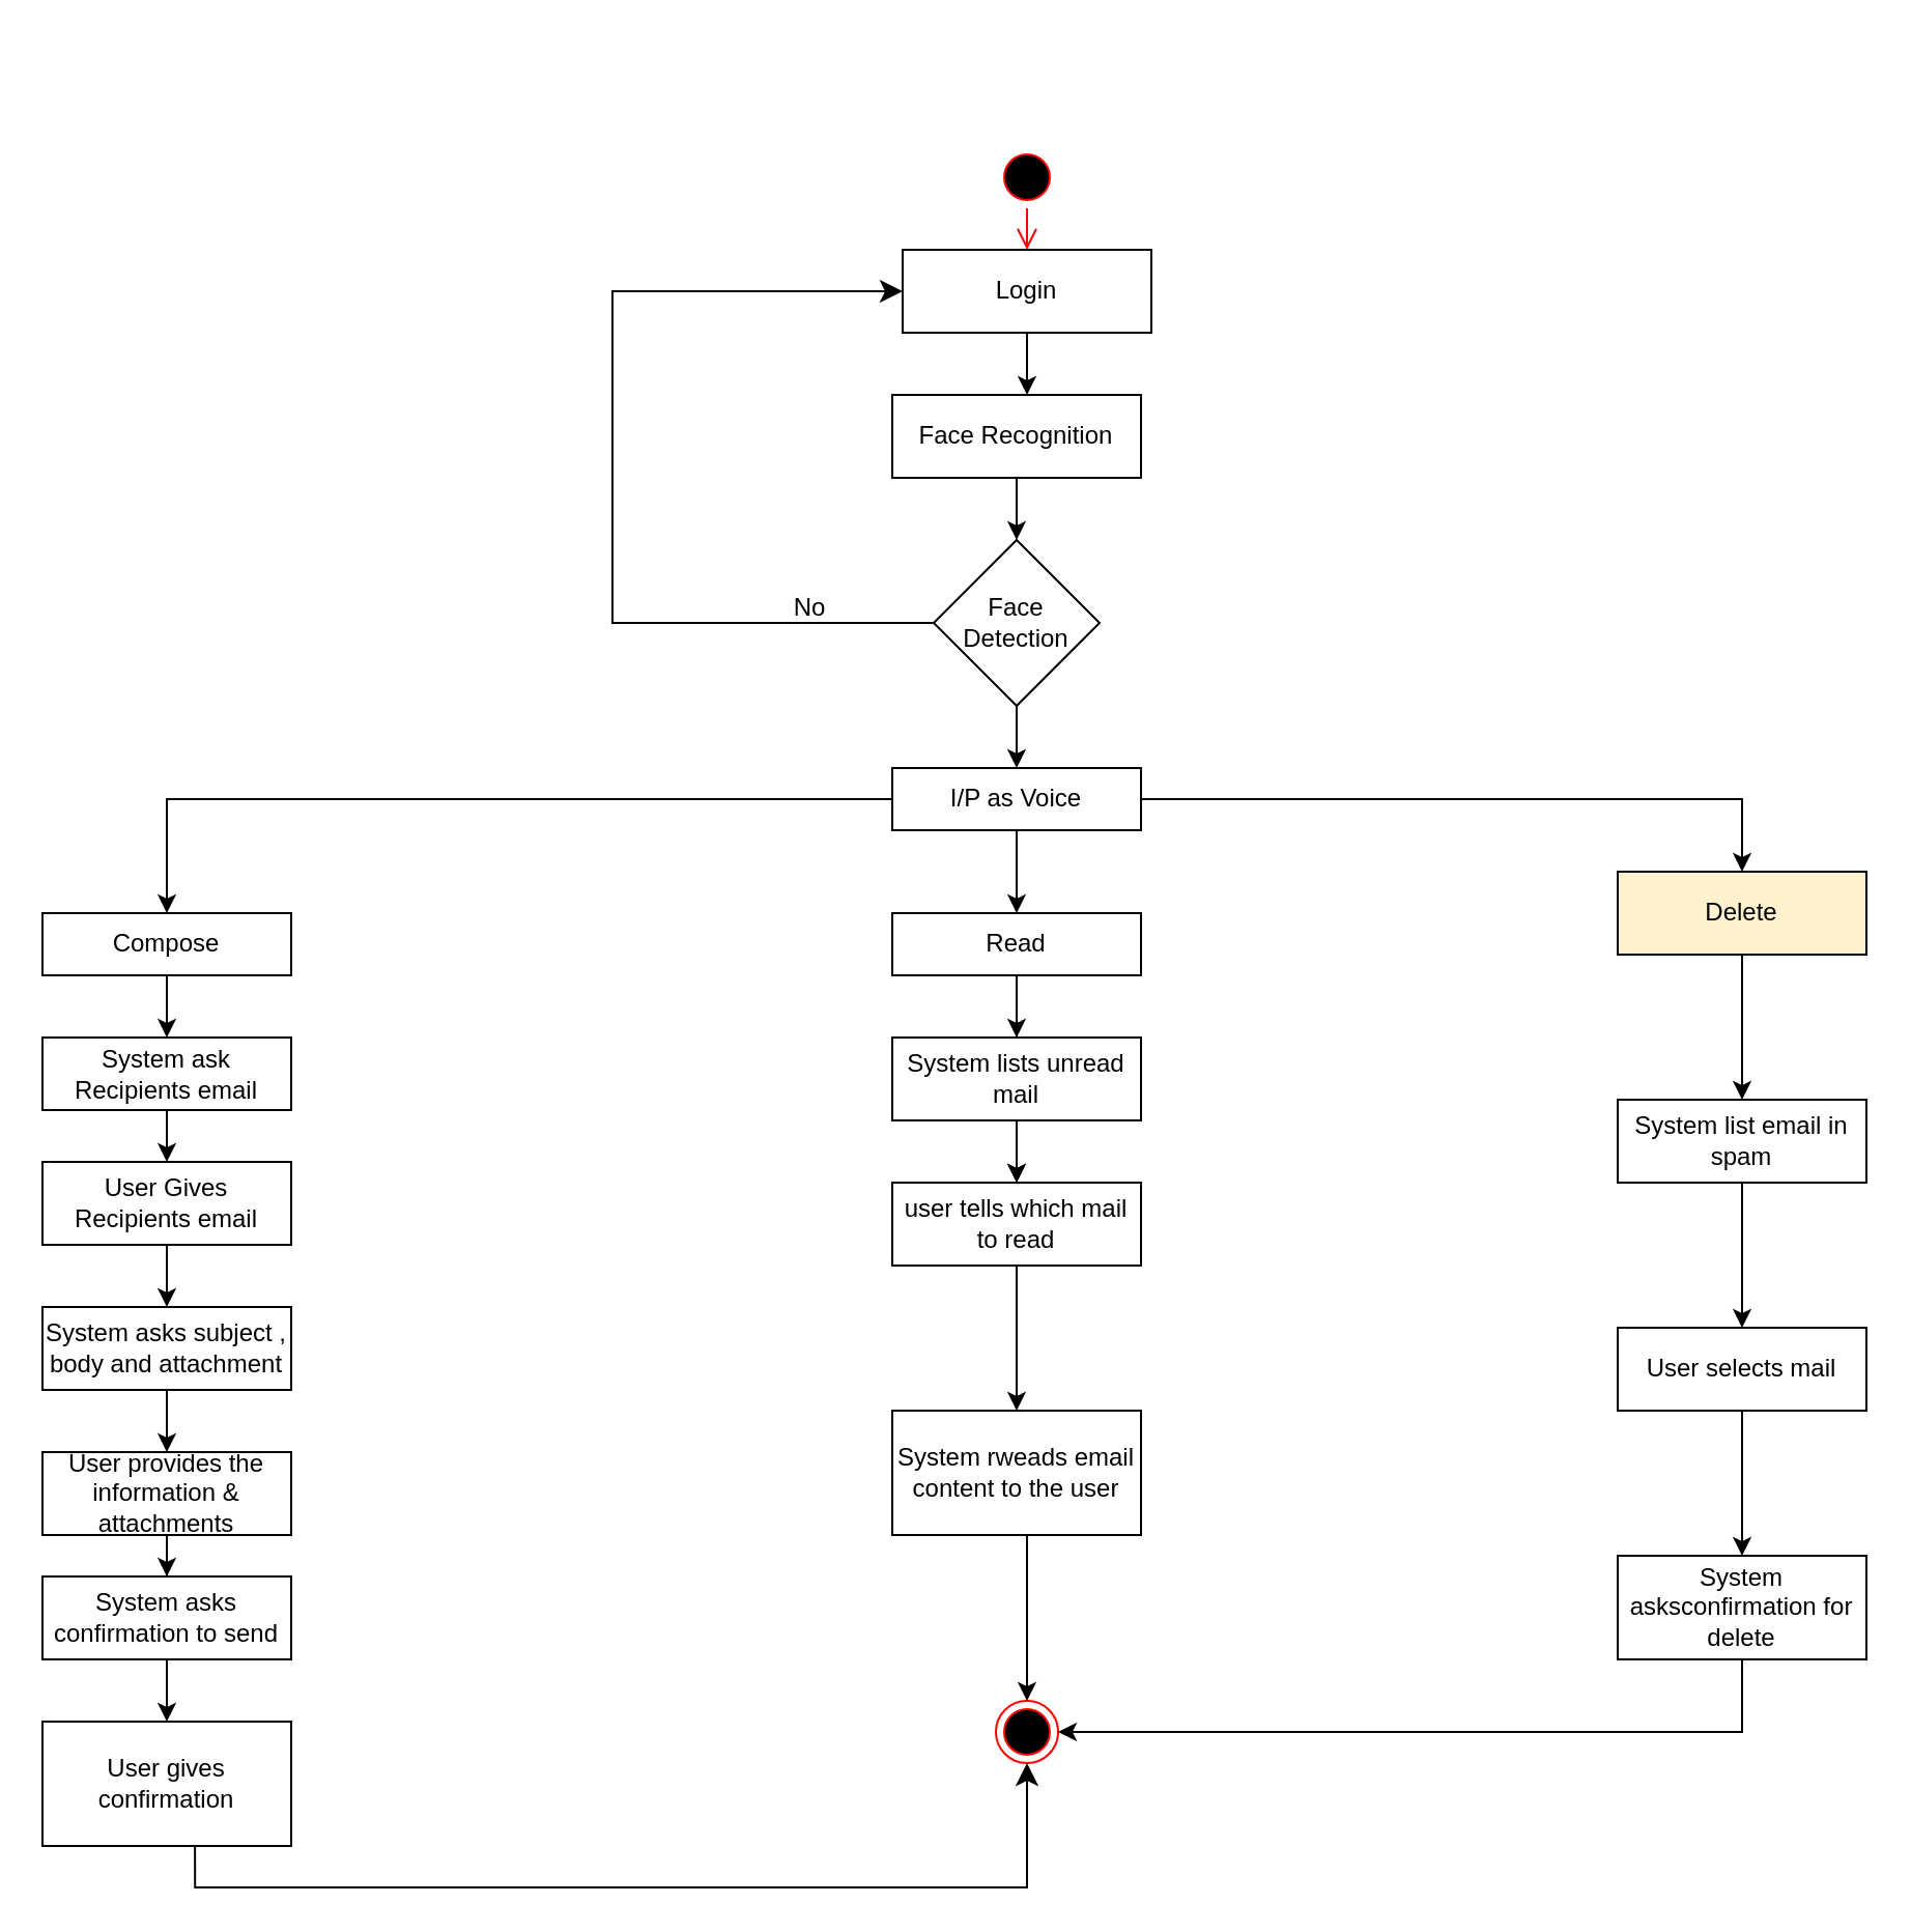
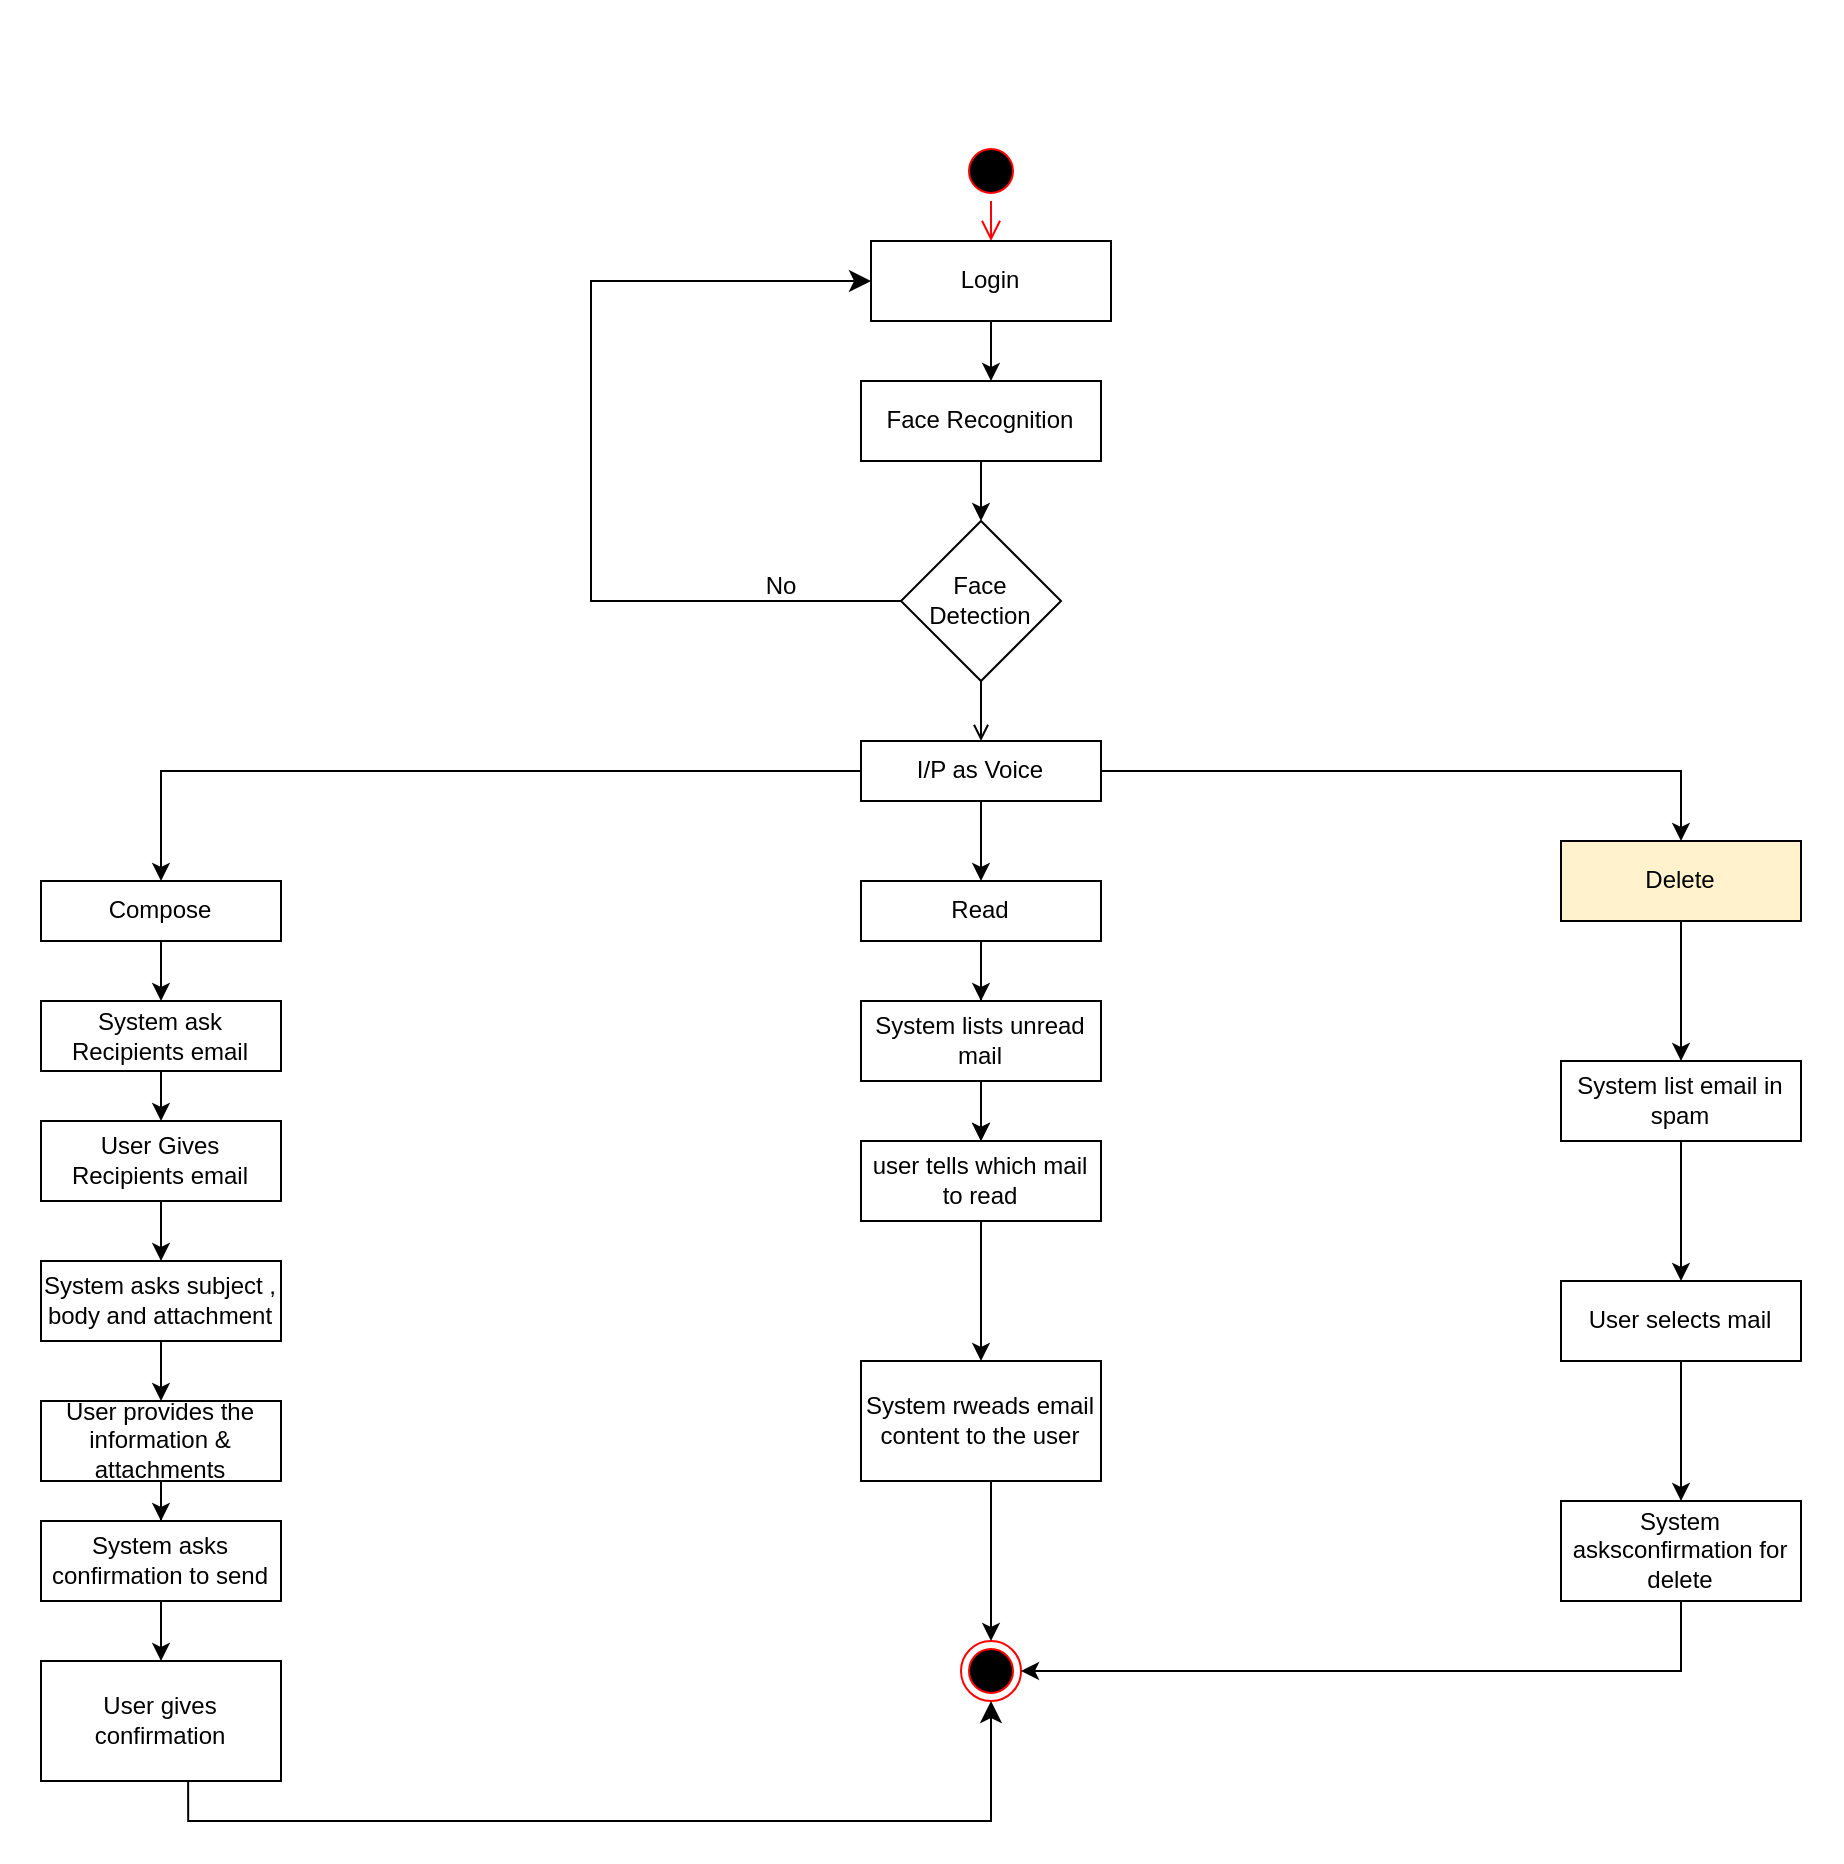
  <mxCell id="0" />
  <mxCell id="1" parent="0" />
  <mxCell id="2" value="" style="ellipse;html=1;shape=startState;fillColor=#000000;strokeColor=#ff0000;" parent="1" vertex="1"><mxGeometry x="480" y="70" width="30" height="30" as="geometry" /></mxCell>
  <mxCell id="3" value="" style="edgeStyle=orthogonalEdgeStyle;html=1;verticalAlign=bottom;endArrow=open;endSize=8;strokeColor=#ff0000;rounded=0;" parent="1" source="2" edge="1"><mxGeometry relative="1" as="geometry"><mxPoint x="495" y="120" as="targetPoint" /></mxGeometry></mxCell>
  <mxCell id="4" style="edgeStyle=orthogonalEdgeStyle;rounded=0;orthogonalLoop=1;jettySize=auto;html=1;" parent="1" source="5" edge="1"><mxGeometry relative="1" as="geometry"><mxPoint x="495" y="190" as="targetPoint" /></mxGeometry></mxCell>
  <mxCell id="5" value="Login" style="rounded=0;whiteSpace=wrap;html=1;" parent="1" vertex="1"><mxGeometry x="435" y="120" width="120" height="40" as="geometry" /></mxCell>
  <mxCell id="6" value="" style="edgeStyle=orthogonalEdgeStyle;rounded=0;orthogonalLoop=1;jettySize=auto;html=1;" parent="1" source="7" target="9" edge="1"><mxGeometry relative="1" as="geometry" /></mxCell>
  <mxCell id="7" value="&lt;span&gt;Face Recognition&lt;/span&gt;" style="rounded=0;whiteSpace=wrap;html=1;" parent="1" vertex="1"><mxGeometry x="430" y="190" width="120" height="40" as="geometry" /></mxCell>
- <mxCell id="8" value="" style="edgeStyle=orthogonalEdgeStyle;rounded=0;orthogonalLoop=1;jettySize=auto;html=1;" parent="1" source="9" target="15" edge="1"><mxGeometry relative="1" as="geometry" /></mxCell>
+ <mxCell id="8" value="" style="edgeStyle=orthogonalEdgeStyle;rounded=0;orthogonalLoop=1;jettySize=auto;html=1;endArrow=open;" parent="1" source="9" target="15" edge="1"><mxGeometry relative="1" as="geometry" /></mxCell>
  <mxCell id="9" value="Face Detection" style="rhombus;whiteSpace=wrap;html=1;rounded=0;" parent="1" vertex="1"><mxGeometry x="450" y="260" width="80" height="80" as="geometry" /></mxCell>
  <mxCell id="10" value="" style="edgeStyle=elbowEdgeStyle;elbow=horizontal;endArrow=classic;html=1;curved=0;rounded=0;endSize=8;startSize=8;exitX=0;exitY=0.5;exitDx=0;exitDy=0;" parent="1" source="9" edge="1"><mxGeometry width="50" height="50" relative="1" as="geometry"><mxPoint x="385" y="190" as="sourcePoint" /><mxPoint x="435" y="140" as="targetPoint" /><Array as="points"><mxPoint x="295" y="20" /></Array></mxGeometry></mxCell>
  <mxCell id="11" value="No" style="text;html=1;align=center;verticalAlign=middle;resizable=0;points=[];autosize=1;strokeColor=none;fillColor=none;" parent="1" vertex="1"><mxGeometry x="370" y="278" width="40" height="30" as="geometry" /></mxCell>
  <mxCell id="12" value="" style="edgeStyle=orthogonalEdgeStyle;rounded=0;orthogonalLoop=1;jettySize=auto;html=1;" parent="1" source="15" target="17" edge="1"><mxGeometry relative="1" as="geometry" /></mxCell>
  <mxCell id="13" value="" style="edgeStyle=orthogonalEdgeStyle;rounded=0;orthogonalLoop=1;jettySize=auto;html=1;" parent="1" source="15" target="31" edge="1"><mxGeometry relative="1" as="geometry" /></mxCell>
  <mxCell id="14" value="" style="edgeStyle=orthogonalEdgeStyle;rounded=0;orthogonalLoop=1;jettySize=auto;html=1;" parent="1" source="15" target="38" edge="1"><mxGeometry relative="1" as="geometry" /></mxCell>
  <mxCell id="15" value="I/P as Voice" style="whiteSpace=wrap;html=1;rounded=0;" parent="1" vertex="1"><mxGeometry x="430" y="370" width="120" height="30" as="geometry" /></mxCell>
  <mxCell id="16" value="" style="edgeStyle=orthogonalEdgeStyle;rounded=0;orthogonalLoop=1;jettySize=auto;html=1;" parent="1" source="17" target="19" edge="1"><mxGeometry relative="1" as="geometry" /></mxCell>
  <mxCell id="17" value="Compose" style="whiteSpace=wrap;html=1;rounded=0;" parent="1" vertex="1"><mxGeometry x="20" y="440" width="120" height="30" as="geometry" /></mxCell>
  <mxCell id="18" value="" style="edgeStyle=orthogonalEdgeStyle;rounded=0;orthogonalLoop=1;jettySize=auto;html=1;" parent="1" source="19" target="21" edge="1"><mxGeometry relative="1" as="geometry" /></mxCell>
  <mxCell id="19" value="System ask Recipients email" style="rounded=0;whiteSpace=wrap;html=1;" parent="1" vertex="1"><mxGeometry x="20" y="500" width="120" height="35" as="geometry" /></mxCell>
  <mxCell id="20" value="" style="edgeStyle=orthogonalEdgeStyle;rounded=0;orthogonalLoop=1;jettySize=auto;html=1;" parent="1" source="21" target="23" edge="1"><mxGeometry relative="1" as="geometry" /></mxCell>
  <mxCell id="21" value="User Gives Recipients email" style="whiteSpace=wrap;html=1;rounded=0;" parent="1" vertex="1"><mxGeometry x="20" y="560" width="120" height="40" as="geometry" /></mxCell>
  <mxCell id="22" value="" style="edgeStyle=orthogonalEdgeStyle;rounded=0;orthogonalLoop=1;jettySize=auto;html=1;" parent="1" source="23" target="25" edge="1"><mxGeometry relative="1" as="geometry" /></mxCell>
  <mxCell id="23" value="System asks subject , body and attachment" style="rounded=0;whiteSpace=wrap;html=1;" parent="1" vertex="1"><mxGeometry x="20" y="630" width="120" height="40" as="geometry" /></mxCell>
  <mxCell id="24" value="" style="edgeStyle=orthogonalEdgeStyle;rounded=0;orthogonalLoop=1;jettySize=auto;html=1;" parent="1" source="25" target="27" edge="1"><mxGeometry relative="1" as="geometry" /></mxCell>
  <mxCell id="25" value="User provides the information &amp;amp; attachments" style="rounded=0;whiteSpace=wrap;html=1;" parent="1" vertex="1"><mxGeometry x="20" y="700" width="120" height="40" as="geometry" /></mxCell>
  <mxCell id="26" value="" style="edgeStyle=orthogonalEdgeStyle;rounded=0;orthogonalLoop=1;jettySize=auto;html=1;" parent="1" source="27" target="28" edge="1"><mxGeometry relative="1" as="geometry" /></mxCell>
  <mxCell id="27" value="System asks confirmation to send" style="rounded=0;whiteSpace=wrap;html=1;" parent="1" vertex="1"><mxGeometry x="20" y="760" width="120" height="40" as="geometry" /></mxCell>
  <mxCell id="28" value="User gives confirmation" style="whiteSpace=wrap;html=1;rounded=0;" parent="1" vertex="1"><mxGeometry x="20" y="830" width="120" height="60" as="geometry" /></mxCell>
  <mxCell id="29" value="" style="edgeStyle=orthogonalEdgeStyle;rounded=0;orthogonalLoop=1;jettySize=auto;html=1;" parent="1" source="31" target="33" edge="1"><mxGeometry relative="1" as="geometry" /></mxCell>
  <mxCell id="30" value="" style="edgeStyle=orthogonalEdgeStyle;rounded=0;orthogonalLoop=1;jettySize=auto;html=1;" parent="1" source="31" target="35" edge="1"><mxGeometry relative="1" as="geometry" /></mxCell>
  <mxCell id="31" value="Read" style="whiteSpace=wrap;html=1;rounded=0;" parent="1" vertex="1"><mxGeometry x="430" y="440" width="120" height="30" as="geometry" /></mxCell>
  <mxCell id="32" value="" style="edgeStyle=orthogonalEdgeStyle;rounded=0;orthogonalLoop=1;jettySize=auto;html=1;" parent="1" source="33" target="35" edge="1"><mxGeometry relative="1" as="geometry" /></mxCell>
  <mxCell id="33" value="System lists unread mail" style="whiteSpace=wrap;html=1;rounded=0;" parent="1" vertex="1"><mxGeometry x="430" y="500" width="120" height="40" as="geometry" /></mxCell>
  <mxCell id="34" value="" style="edgeStyle=orthogonalEdgeStyle;rounded=0;orthogonalLoop=1;jettySize=auto;html=1;" parent="1" source="35" target="36" edge="1"><mxGeometry relative="1" as="geometry" /></mxCell>
  <mxCell id="35" value="user tells which mail to read" style="whiteSpace=wrap;html=1;rounded=0;" parent="1" vertex="1"><mxGeometry x="430" y="570" width="120" height="40" as="geometry" /></mxCell>
  <mxCell id="36" value="System rweads email content to the user" style="whiteSpace=wrap;html=1;rounded=0;" parent="1" vertex="1"><mxGeometry x="430" y="680" width="120" height="60" as="geometry" /></mxCell>
  <mxCell id="37" value="" style="edgeStyle=orthogonalEdgeStyle;rounded=0;orthogonalLoop=1;jettySize=auto;html=1;" parent="1" source="38" target="40" edge="1"><mxGeometry relative="1" as="geometry" /></mxCell>
  <mxCell id="38" value="Delete" style="whiteSpace=wrap;html=1;rounded=0;fillColor=#fff2cc;" parent="1" vertex="1"><mxGeometry x="780" y="420" width="120" height="40" as="geometry" /></mxCell>
  <mxCell id="39" value="" style="edgeStyle=orthogonalEdgeStyle;rounded=0;orthogonalLoop=1;jettySize=auto;html=1;" parent="1" source="40" target="42" edge="1"><mxGeometry relative="1" as="geometry" /></mxCell>
  <mxCell id="40" value="System list email in spam" style="whiteSpace=wrap;html=1;rounded=0;" parent="1" vertex="1"><mxGeometry x="780" y="530" width="120" height="40" as="geometry" /></mxCell>
  <mxCell id="41" value="" style="edgeStyle=orthogonalEdgeStyle;rounded=0;orthogonalLoop=1;jettySize=auto;html=1;" parent="1" source="42" target="43" edge="1"><mxGeometry relative="1" as="geometry" /></mxCell>
  <mxCell id="42" value="User selects mail" style="whiteSpace=wrap;html=1;rounded=0;" parent="1" vertex="1"><mxGeometry x="780" y="640" width="120" height="40" as="geometry" /></mxCell>
  <mxCell id="43" value="System asksconfirmation for delete" style="whiteSpace=wrap;html=1;rounded=0;" parent="1" vertex="1"><mxGeometry x="780" y="750" width="120" height="50" as="geometry" /></mxCell>
  <mxCell id="44" value="" style="ellipse;html=1;shape=endState;fillColor=#000000;strokeColor=#ff0000;" parent="1" vertex="1"><mxGeometry x="480" y="820" width="30" height="30" as="geometry" /></mxCell>
  <mxCell id="45" value="" style="edgeStyle=segmentEdgeStyle;endArrow=classic;html=1;curved=0;rounded=0;endSize=8;startSize=8;exitX=0.613;exitY=1.003;exitDx=0;exitDy=0;exitPerimeter=0;" parent="1" source="28" edge="1"><mxGeometry width="50" height="50" relative="1" as="geometry"><mxPoint x="445" y="900" as="sourcePoint" /><mxPoint x="495" y="850" as="targetPoint" /><Array as="points"><mxPoint x="94" y="910" /><mxPoint x="495" y="910" /></Array></mxGeometry></mxCell>
  <mxCell id="46" style="edgeStyle=orthogonalEdgeStyle;rounded=0;orthogonalLoop=1;jettySize=auto;html=1;entryX=0.5;entryY=0;entryDx=0;entryDy=0;exitX=0.423;exitY=1.075;exitDx=0;exitDy=0;exitPerimeter=0;" parent="1" target="44" edge="1"><mxGeometry relative="1" as="geometry"><mxPoint x="515" y="740" as="sourcePoint" /><mxPoint x="510" y="767" as="targetPoint" /><Array as="points"><mxPoint x="495" y="740" /></Array></mxGeometry></mxCell>
  <mxCell id="47" style="edgeStyle=orthogonalEdgeStyle;rounded=0;orthogonalLoop=1;jettySize=auto;html=1;exitX=0.5;exitY=1;exitDx=0;exitDy=0;entryX=1;entryY=0.5;entryDx=0;entryDy=0;" parent="1" source="43" target="44" edge="1"><mxGeometry relative="1" as="geometry"><mxPoint x="610" y="713" as="sourcePoint" /><mxPoint x="520" y="850" as="targetPoint" /><Array as="points"><mxPoint x="840" y="835" /></Array></mxGeometry></mxCell>
